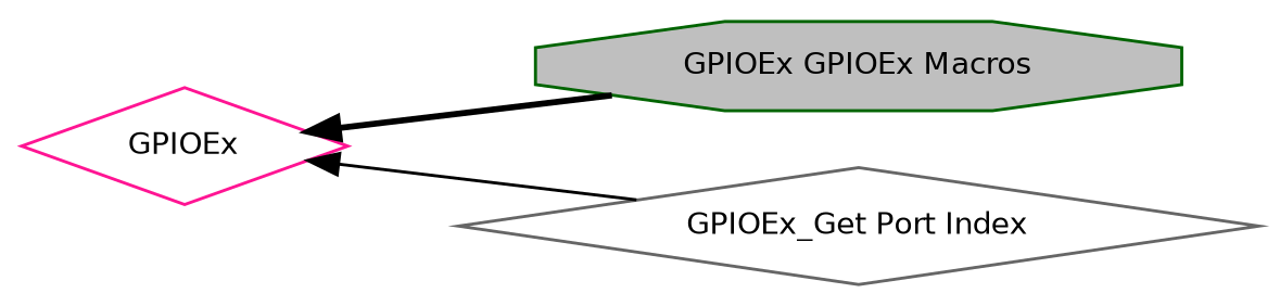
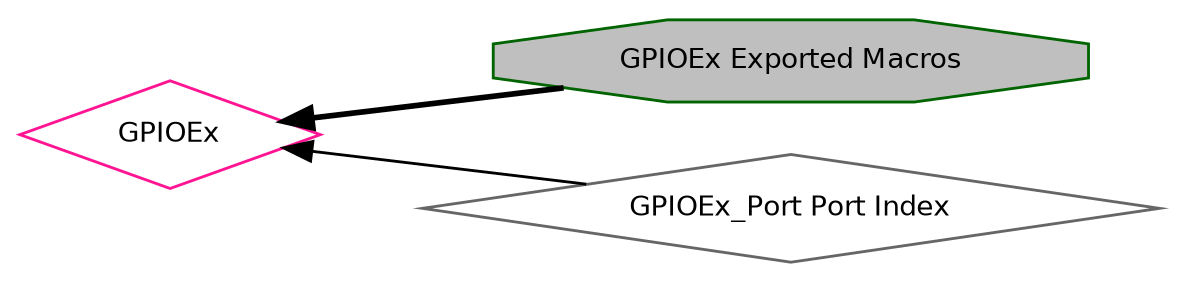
  digraph {
    rankdir=LR
    node [fillcolor=white fontname=Helvetica fontsize=10 shape=diamond style=filled]
    edge [dir=back fontname=Helvetica fontsize=10 labelfontname=Helvetica labelfontsize=10 shape=plaintext]
-   n1 [color=darkgreen fillcolor=grey75 fontcolor=black height=0.2 label="GPIOEx GPIOEx Macros" shape=octagon width=0.4]
-   n2 [color=gray40 height=0.2 label="GPIOEx_Get Port Index" width=0.4]
+   n1 [color=darkgreen fillcolor=grey75 fontcolor=black height=0.2 label="GPIOEx Exported Macros" shape=octagon width=0.4]
+   n2 [color=gray40 height=0.2 label="GPIOEx_Port Port Index" width=0.4]
    n3 [color=deeppink height=0.2 label=GPIOEx width=0.4]
    n3 -> n1 [style=bold]
    n3 -> n2 [style=solid]
  }
